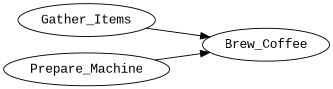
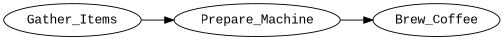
  digraph {
    fontname="Liberation Mono"
    rankdir=LR
    node [fontname="Liberation Mono"]
    edge [fontname="Liberation Mono"]
    Gather_Items
    Prepare_Machine
    Brew_Coffee
-   Gather_Items -> Brew_Coffee
+   Gather_Items -> Prepare_Machine
    Prepare_Machine -> Brew_Coffee
  }
